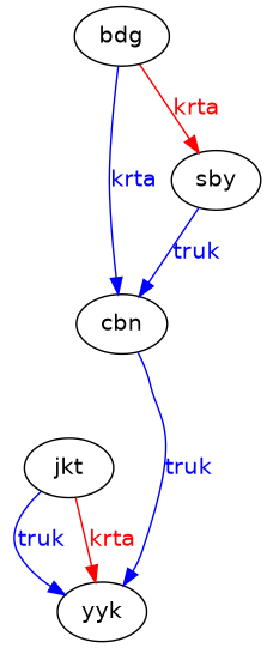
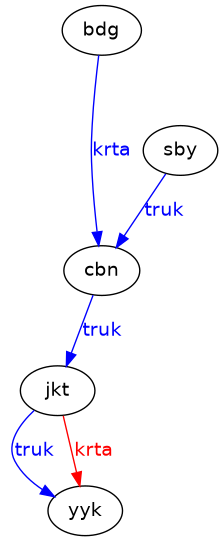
  digraph {
    node [fontname=Helvetica]
    edge [color=blue fontcolor=blue fontname=Helvetica]
    jkt
    yyk
    cbn
    bdg
    sby
    jkt -> yyk [label=truk]
    jkt -> yyk [color=red fontcolor=red label=krta]
-   cbn -> yyk [label=truk]
+   cbn -> jkt [label=truk]
    bdg -> cbn [label=krta]
-   bdg -> sby [color=red fontcolor=red label=krta]
    sby -> cbn [label=truk]
  }
